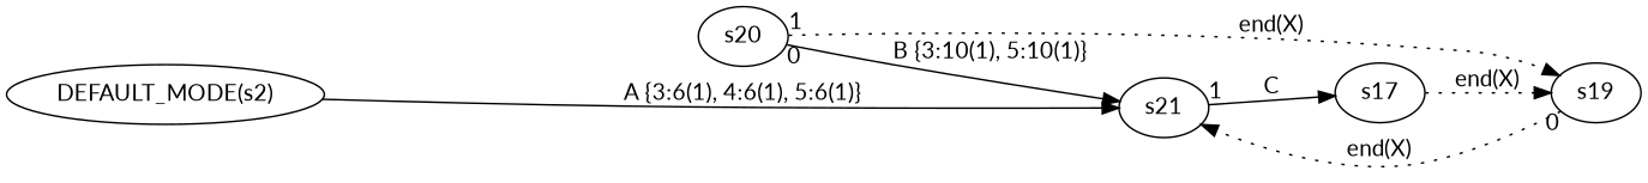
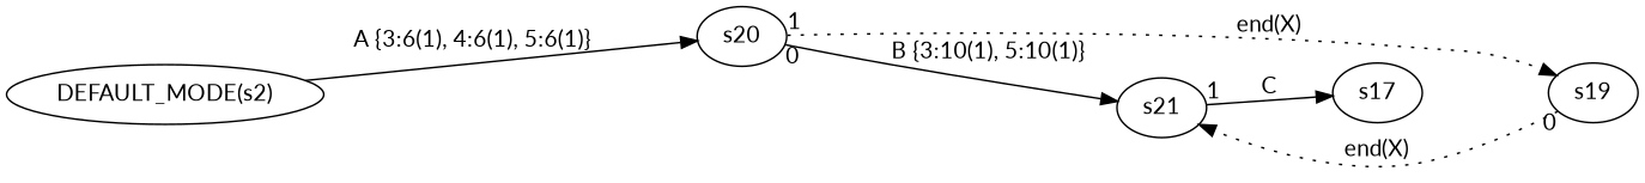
  digraph {
    fontname=Lato
    rankdir=LR
    node [fontname=Lato]
    edge [fontname=Lato]
    n1 [label="DEFAULT_MODE(s2)"]
    s20
    s21
    s19
    s17
-   n1 -> s21 [label="A {3:6(1), 4:6(1), 5:6(1)}"]
+   n1 -> s20 [label="A {3:6(1), 4:6(1), 5:6(1)}"]
    s20 -> s21 [label="B {3:10(1), 5:10(1)}" taillabel=0]
    s20 -> s19 [label="end(X)" style=dotted taillabel=1]
    s21 -> s17 [label=C taillabel=1]
    s19 -> s21 [label="end(X)" style=dotted taillabel=0]
-   s17 -> s19 [label="end(X)" style=dotted]
  }
